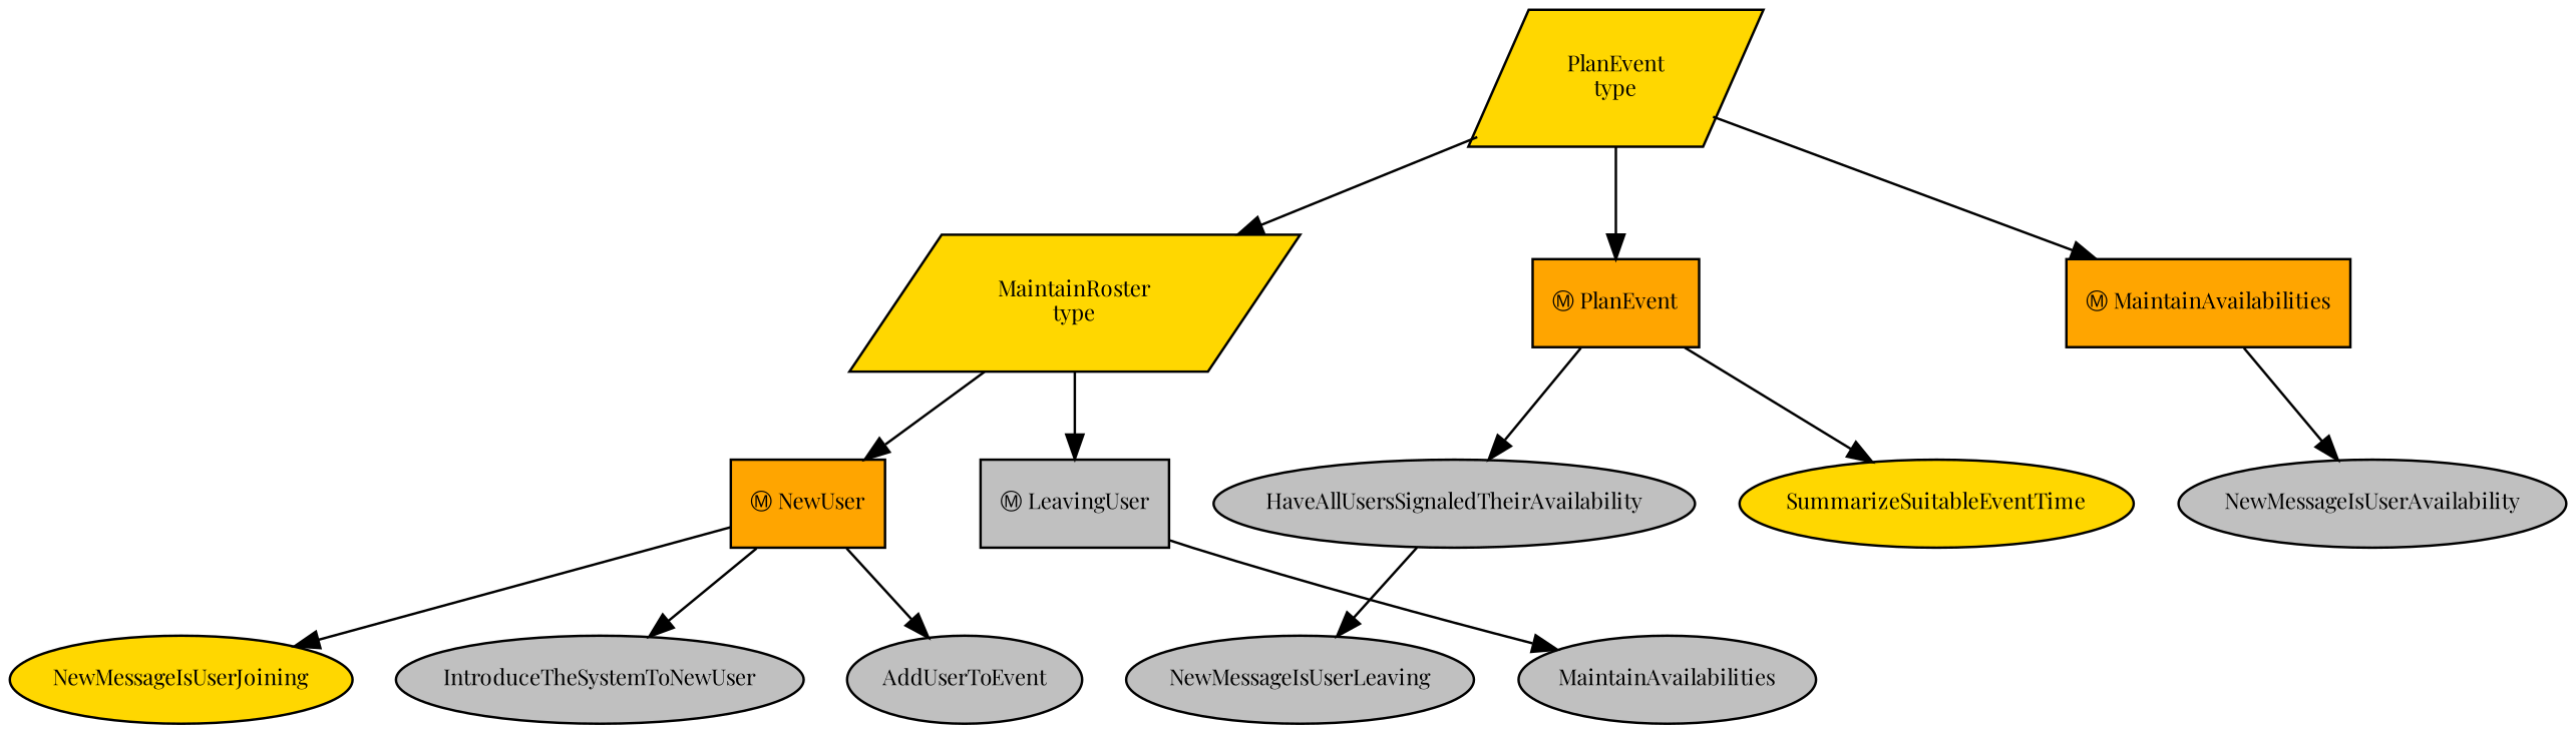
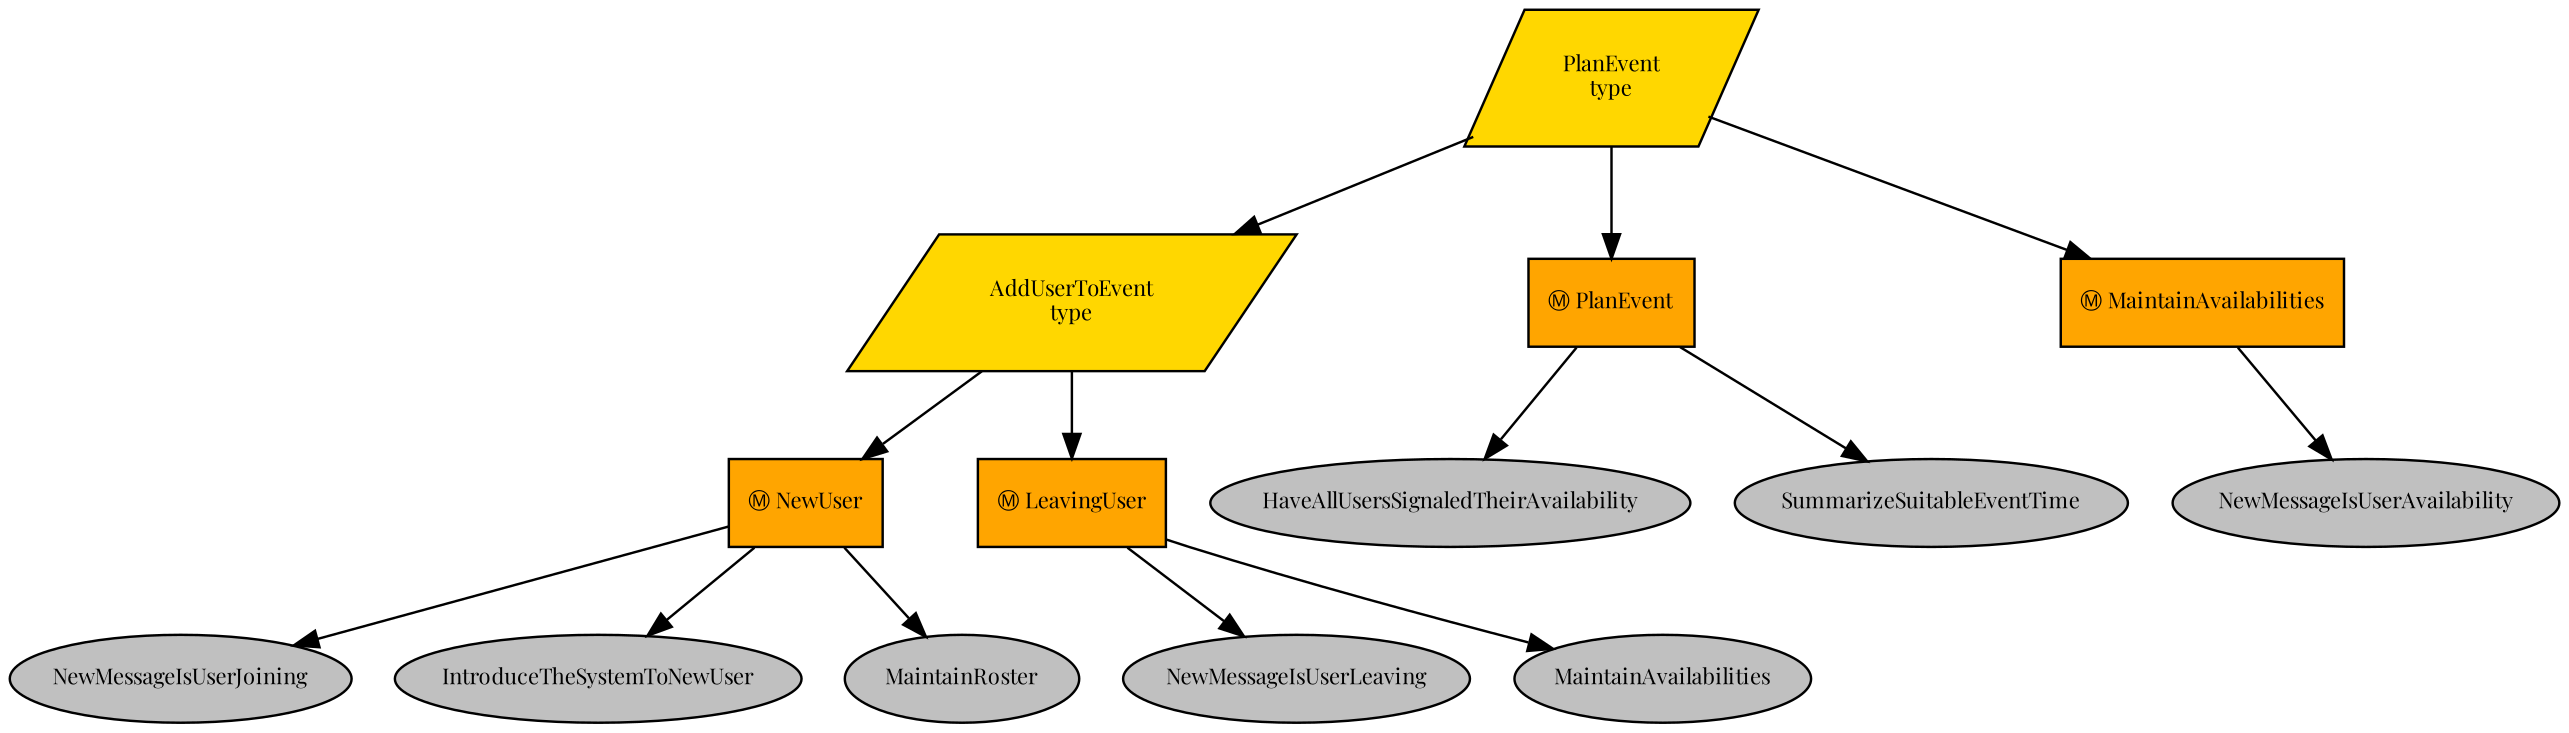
  digraph {
    fontname="Playfair Display"
    ordering=out
    node [fillcolor=gray fontcolor=black fontname="Playfair Display" fontsize=9 shape=ellipse style=filled]
    edge [fontname="Playfair Display"]
    n1 [fillcolor=gold label="PlanEvent\ntype" shape=parallelogram]
-   n2 [fillcolor=gold label="MaintainRoster\ntype" shape=parallelogram]
+   n2 [fillcolor=gold label="AddUserToEvent\ntype" shape=parallelogram]
    n3 [fillcolor=orange label="Ⓜ PlanEvent" shape=box]
    n4 [fillcolor=orange label="Ⓜ MaintainAvailabilities" shape=box]
    n5 [fillcolor=orange label="Ⓜ NewUser" shape=box]
-   n6 [label="Ⓜ LeavingUser" shape=box]
+   n6 [fillcolor=orange label="Ⓜ LeavingUser" shape=box]
    n7 [label=HaveAllUsersSignaledTheirAvailability]
-   n8 [fillcolor=gold label=SummarizeSuitableEventTime]
+   n8 [label=SummarizeSuitableEventTime]
    n9 [label=NewMessageIsUserAvailability]
-   n10 [fillcolor=gold label=NewMessageIsUserJoining]
+   n10 [label=NewMessageIsUserJoining]
    n11 [label=IntroduceTheSystemToNewUser]
-   n12 [label=AddUserToEvent]
+   n12 [label=MaintainRoster]
    n13 [label=NewMessageIsUserLeaving]
    n14 [label=MaintainAvailabilities]
    n1 -> n2
    n1 -> n3
    n1 -> n4
    n2 -> n5
    n2 -> n6
    n3 -> n7
    n3 -> n8
    n4 -> n9
    n5 -> n10
    n5 -> n11
    n5 -> n12
-   n7 -> n13
+   n6 -> n13
    n6 -> n14
  }
